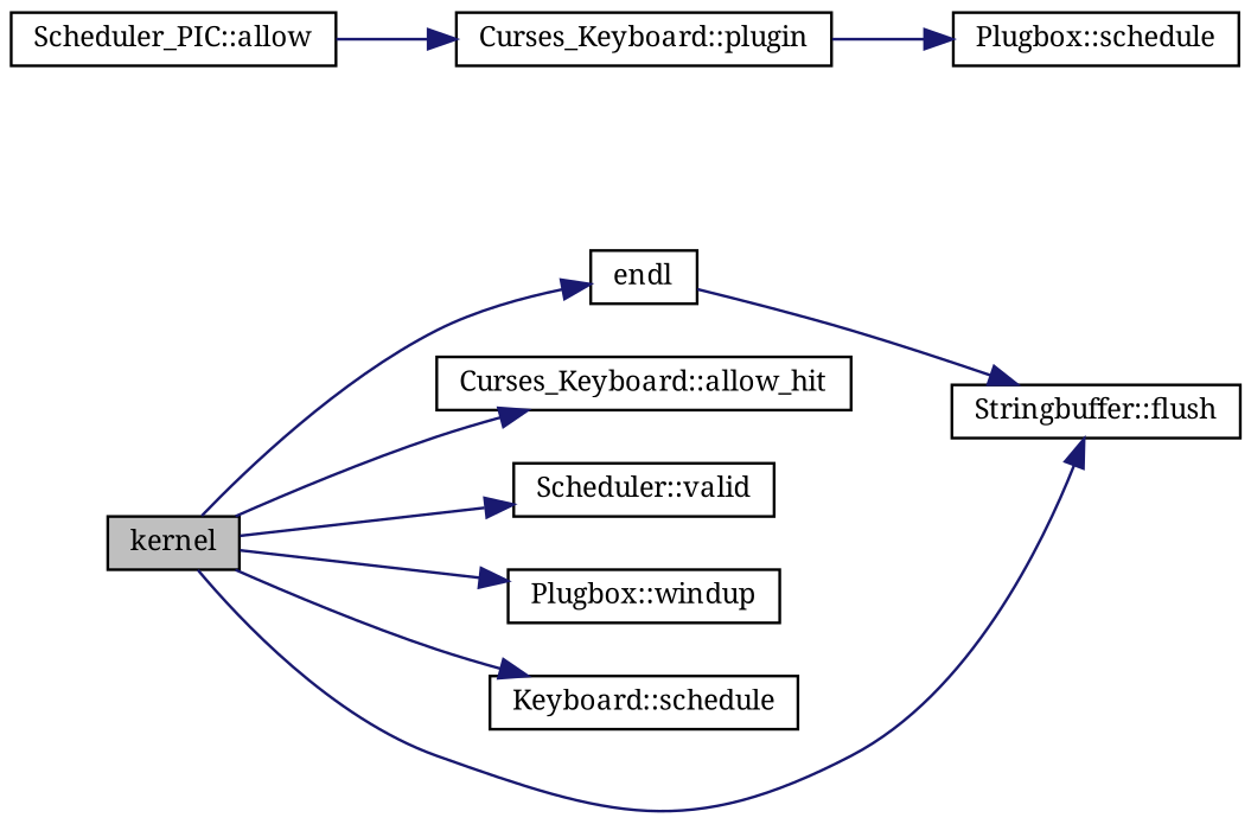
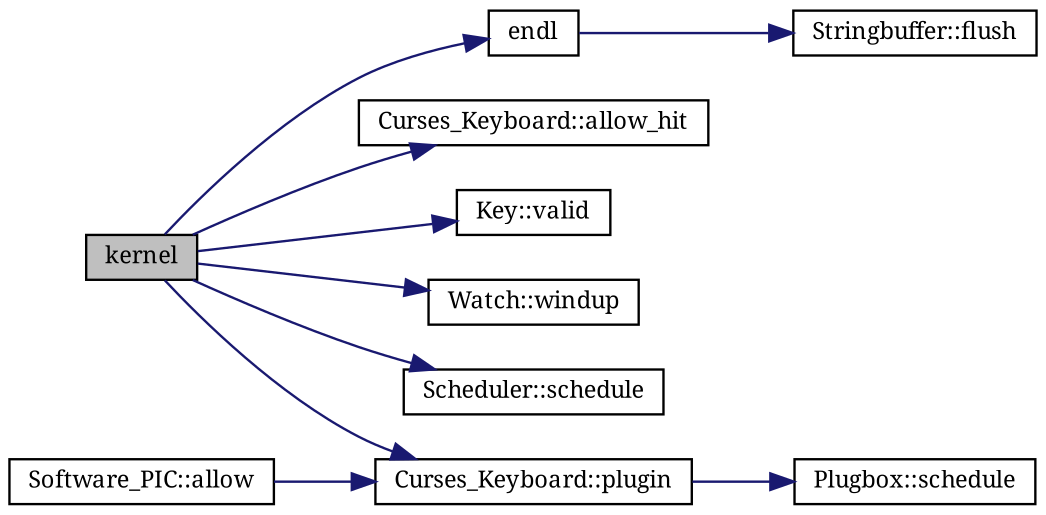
  digraph {
    fontname="Noto Serif"
    rankdir=LR
    node [color=black fontname="Noto Serif" fontsize=10 shape=record]
    edge [color=midnightblue fontname="Noto Serif" fontsize=10 labelfontname=FreeSans labelfontsize=10 style=solid]
    n1 [fillcolor=grey75 fontcolor=black height=0.2 label=kernel style=filled width=0.4]
    n2 [height=0.2 label=endl width=0.4]
    n3 [height=0.2 label="Curses_Keyboard::allow_hit" width=0.4]
-   n4 [height=0.2 label="Scheduler::valid" width=0.4]
+   n4 [height=0.2 label="Key::valid" width=0.4]
    n5 [height=0.2 label="Curses_Keyboard::plugin" width=0.4]
-   n6 [height=0.2 label="Plugbox::windup" width=0.4]
-   n7 [height=0.2 label="Keyboard::schedule" width=0.4]
+   n6 [height=0.2 label="Watch::windup" width=0.4]
+   n7 [height=0.2 label="Scheduler::schedule" width=0.4]
    n8 [height=0.2 label="Stringbuffer::flush" width=0.4]
    n9 [height=0.2 label="Plugbox::schedule" width=0.4]
-   n10 [height=0.2 label="Scheduler_PIC::allow" width=0.4]
+   n10 [height=0.2 label="Software_PIC::allow" width=0.4]
    n1 -> n2
    n1 -> n3
    n1 -> n4
-   n1 -> n8
+   n1 -> n5
    n1 -> n6
    n1 -> n7
    n2 -> n8
    n5 -> n9
    n10 -> n5
  }
